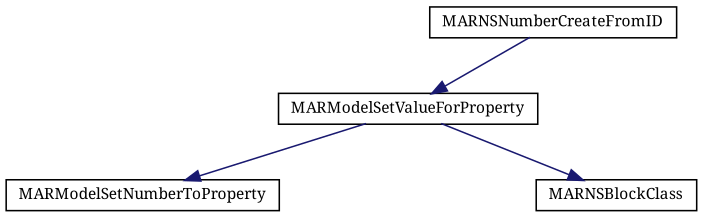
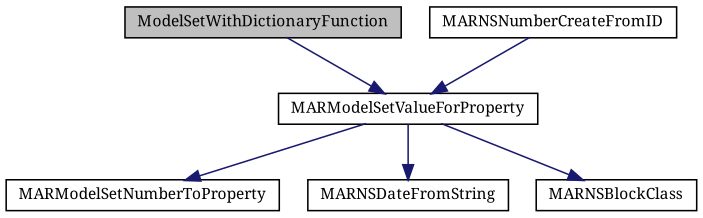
  digraph {
    fontname="Noto Serif"
    rankdir=TB
    node [color=black fillcolor=white fontname="Noto Serif" fontsize=10 shape=record style=filled]
    edge [color=midnightblue fontname="Noto Serif" fontsize=10 labelfontname=Helvetica labelfontsize=10 style=solid]
+   n1 [fillcolor=grey75 fontcolor=black height=0.2 label=ModelSetWithDictionaryFunction width=0.4]
    n2 [height=0.2 label=MARModelSetValueForProperty width=0.4]
    n3 [height=0.2 label=MARModelSetNumberToProperty width=0.4]
+   n4 [height=0.2 label=MARNSDateFromString width=0.4]
    n5 [height=0.2 label=MARNSBlockClass width=0.4]
    n6 [height=0.2 label=MARNSNumberCreateFromID width=0.4]
+   n1 -> n2
    n2 -> n3
+   n2 -> n4
    n2 -> n5
    n6 -> n2
  }
